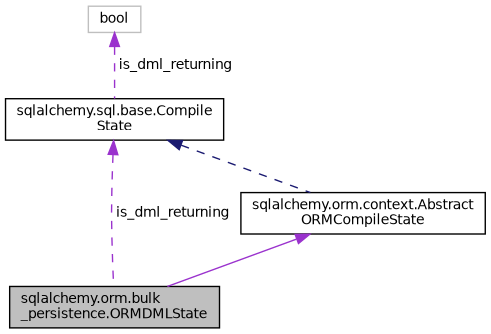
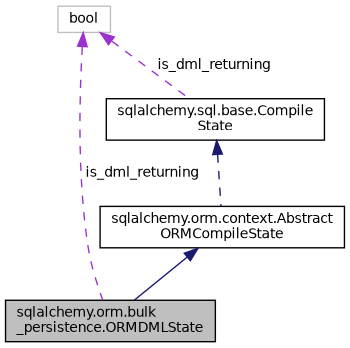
  digraph {
    node [color=black fillcolor=white fontname=Helvetica fontsize=10 shape=record style=filled]
    edge [color=midnightblue dir=back fontname=Helvetica fontsize=10 labelfontname=Helvetica labelfontsize=10 style=dashed]
    n1 [fillcolor=grey75 fontcolor=black height=0.2 label="sqlalchemy.orm.bulk\l_persistence.ORMDMLState" width=0.4]
    n2 [height=0.2 label="sqlalchemy.orm.context.Abstract\lORMCompileState" width=0.4]
    n3 [height=0.2 label="sqlalchemy.sql.base.Compile\lState" width=0.4]
    n4 [color=grey75 height=0.2 label=bool width=0.4]
-   n2 -> n1 [color=darkorchid3 style=solid]
+   n2 -> n1 [style=solid]
    n3 -> n2
-   n3 -> n1 [color=darkorchid3 label=" is_dml_returning"]
+   n4 -> n1 [color=darkorchid3 label=" is_dml_returning"]
    n4 -> n3 [color=darkorchid3 label=" is_dml_returning"]
  }
